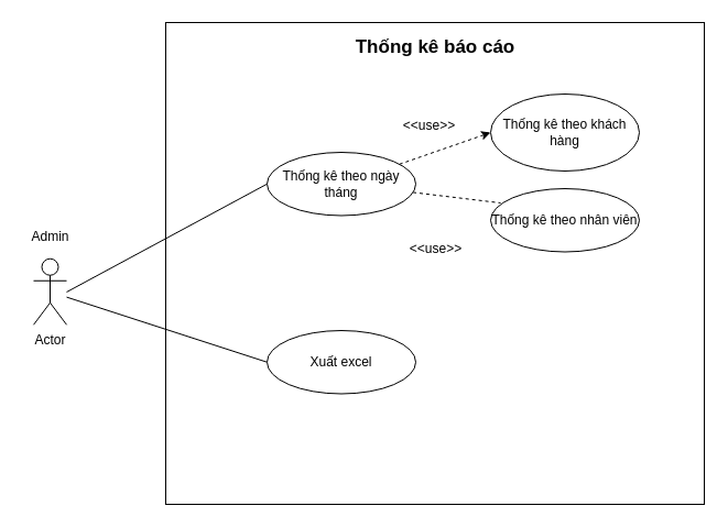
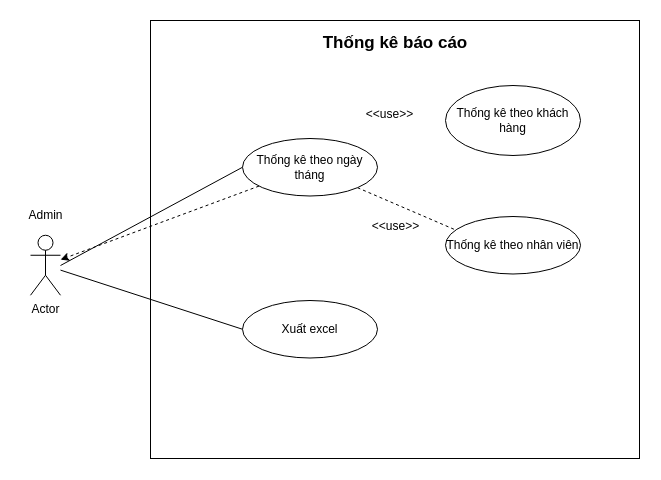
  <mxCell id="0" />
  <mxCell id="1" parent="0" />
  <mxCell id="2" value="" style="rounded=0;whiteSpace=wrap;html=1;" parent="1" vertex="1"><mxGeometry x="150" y="20" width="489" height="438" as="geometry" /></mxCell>
  <mxCell id="3" style="rounded=0;orthogonalLoop=1;jettySize=auto;html=1;entryX=0;entryY=0.5;entryDx=0;entryDy=0;endArrow=none;endFill=0;" parent="1" source="5" target="9" edge="1"><mxGeometry relative="1" as="geometry"><mxPoint x="180" y="284.75" as="targetPoint" /></mxGeometry></mxCell>
  <mxCell id="4" style="rounded=0;orthogonalLoop=1;jettySize=auto;html=1;entryX=0;entryY=0.5;entryDx=0;entryDy=0;endArrow=none;endFill=0;" parent="1" target="8" edge="1"><mxGeometry relative="1" as="geometry"><mxPoint x="60" y="265" as="sourcePoint" /></mxGeometry></mxCell>
  <mxCell id="5" value="Actor" style="shape=umlActor;verticalLabelPosition=bottom;verticalAlign=top;html=1;outlineConnect=0;" parent="1" vertex="1"><mxGeometry x="30" y="234.75" width="30" height="60" as="geometry" /></mxCell>
  <mxCell id="6" style="rounded=0;orthogonalLoop=1;jettySize=auto;html=1;entryX=0.067;entryY=0.226;entryDx=0;entryDy=0;entryPerimeter=0;dashed=1;endArrow=none;" edge="1" parent="1" source="8" target="12"><mxGeometry relative="1" as="geometry" /></mxCell>
- <mxCell id="7" style="edgeStyle=none;rounded=0;orthogonalLoop=1;jettySize=auto;html=1;entryX=0;entryY=0.5;entryDx=0;entryDy=0;dashed=1;" edge="1" parent="1" source="8" target="13"><mxGeometry relative="1" as="geometry" /></mxCell>
+ <mxCell id="7" style="edgeStyle=none;rounded=0;orthogonalLoop=1;jettySize=auto;html=1;dashed=1;" edge="1" parent="1" source="8" target="5"><mxGeometry relative="1" as="geometry" /></mxCell>
  <mxCell id="8" value="Thống kê theo ngày tháng" style="ellipse;whiteSpace=wrap;html=1;" parent="1" vertex="1"><mxGeometry x="242" y="138" width="135" height="57.5" as="geometry" /></mxCell>
  <mxCell id="9" value="Xuất excel" style="ellipse;whiteSpace=wrap;html=1;" parent="1" vertex="1"><mxGeometry x="242" y="300" width="135" height="57.5" as="geometry" /></mxCell>
  <mxCell id="10" value="&lt;b&gt;&lt;font style=&quot;font-size: 17px&quot;&gt;Thống kê báo cáo&lt;/font&gt;&lt;/b&gt;" style="text;html=1;strokeColor=none;fillColor=none;align=center;verticalAlign=middle;whiteSpace=wrap;rounded=0;" parent="1" vertex="1"><mxGeometry x="305.75" y="28" width="177.5" height="30" as="geometry" /></mxCell>
  <mxCell id="11" value="Admin" style="text;html=1;align=center;verticalAlign=middle;resizable=0;points=[];autosize=1;strokeColor=none;fillColor=none;" parent="1" vertex="1"><mxGeometry x="20" y="204.75" width="50" height="20" as="geometry" /></mxCell>
- <mxCell id="12" value="Thống kê theo nhân viên" style="ellipse;whiteSpace=wrap;html=1;" vertex="1" parent="1"><mxGeometry x="445" y="171" width="135" height="57.5" as="geometry" /></mxCell>
+ <mxCell id="12" value="Thống kê theo nhân viên" style="ellipse;whiteSpace=wrap;html=1;" vertex="1" parent="1"><mxGeometry x="445" y="216" width="135" height="57.5" as="geometry" /></mxCell>
  <mxCell id="13" value="Thống kê theo khách hàng" style="ellipse;whiteSpace=wrap;html=1;" vertex="1" parent="1"><mxGeometry x="445" y="85" width="135" height="70" as="geometry" /></mxCell>
  <mxCell id="14" value="&amp;lt;&amp;lt;use&amp;gt;&amp;gt;" style="text;html=1;align=center;verticalAlign=middle;resizable=0;points=[];autosize=1;strokeColor=none;fillColor=none;" vertex="1" parent="1"><mxGeometry x="360" y="104.75" width="57" height="18" as="geometry" /></mxCell>
  <mxCell id="15" value="&amp;lt;&amp;lt;use&amp;gt;&amp;gt;" style="text;html=1;align=center;verticalAlign=middle;resizable=0;points=[];autosize=1;strokeColor=none;fillColor=none;" vertex="1" parent="1"><mxGeometry x="366" y="216.75" width="57" height="18" as="geometry" /></mxCell>
